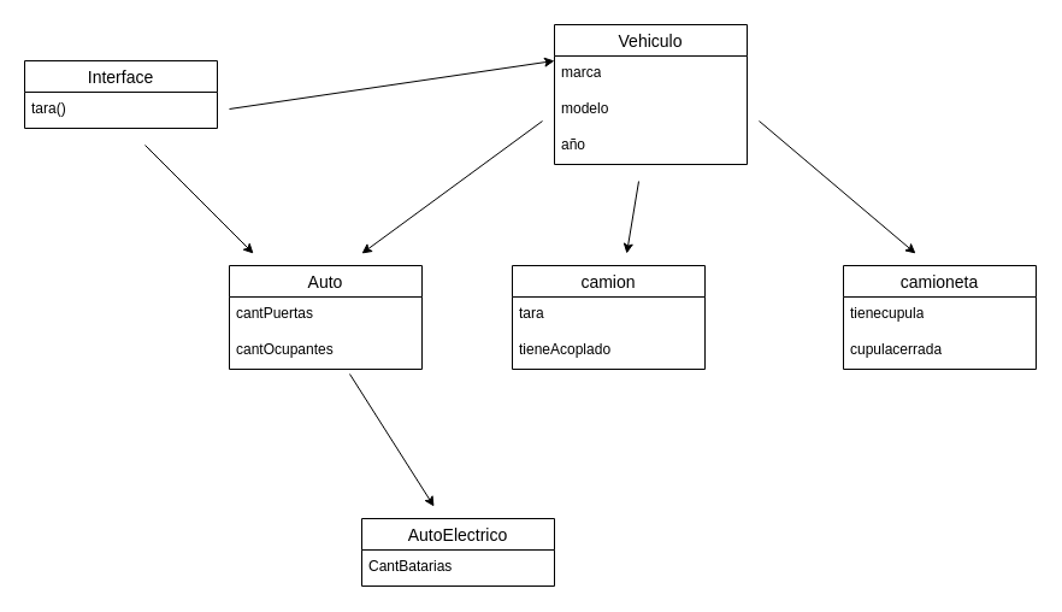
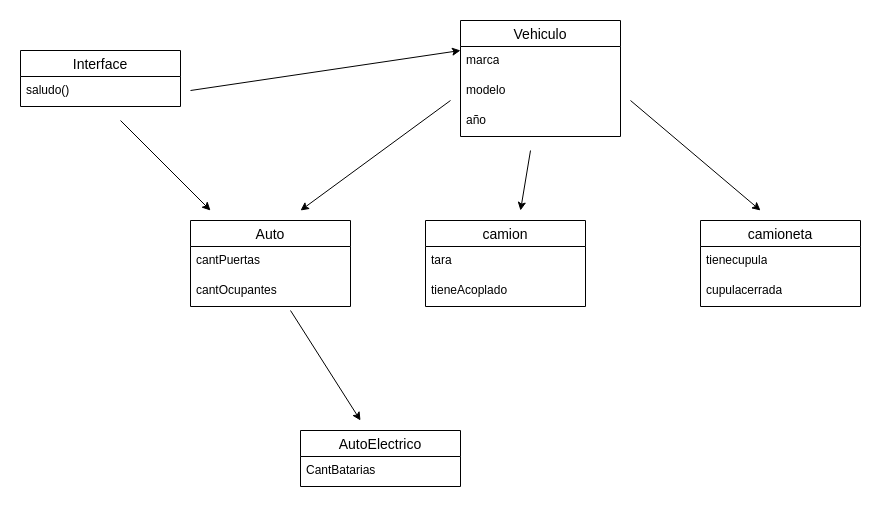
  <mxCell id="0" />
  <mxCell id="1" parent="0" />
  <mxCell id="2" value="Vehiculo" style="swimlane;fontStyle=0;childLayout=stackLayout;horizontal=1;startSize=26;horizontalStack=0;resizeParent=1;resizeParentMax=0;resizeLast=0;collapsible=1;marginBottom=0;align=center;fontSize=14;" vertex="1" parent="1"><mxGeometry x="460" y="20" width="160" height="116" as="geometry" /></mxCell>
  <mxCell id="3" value="marca" style="text;strokeColor=none;fillColor=none;spacingLeft=4;spacingRight=4;overflow=hidden;rotatable=0;points=[[0,0.5],[1,0.5]];portConstraint=eastwest;fontSize=12;whiteSpace=wrap;html=1;" vertex="1" parent="2"><mxGeometry y="26" width="160" height="30" as="geometry" /></mxCell>
  <mxCell id="4" value="modelo" style="text;strokeColor=none;fillColor=none;spacingLeft=4;spacingRight=4;overflow=hidden;rotatable=0;points=[[0,0.5],[1,0.5]];portConstraint=eastwest;fontSize=12;whiteSpace=wrap;html=1;" vertex="1" parent="2"><mxGeometry y="56" width="160" height="30" as="geometry" /></mxCell>
  <mxCell id="5" value="año" style="text;strokeColor=none;fillColor=none;spacingLeft=4;spacingRight=4;overflow=hidden;rotatable=0;points=[[0,0.5],[1,0.5]];portConstraint=eastwest;fontSize=12;whiteSpace=wrap;html=1;" vertex="1" parent="2"><mxGeometry y="86" width="160" height="30" as="geometry" /></mxCell>
  <mxCell id="6" value="Auto" style="swimlane;fontStyle=0;childLayout=stackLayout;horizontal=1;startSize=26;horizontalStack=0;resizeParent=1;resizeParentMax=0;resizeLast=0;collapsible=1;marginBottom=0;align=center;fontSize=14;" vertex="1" parent="1"><mxGeometry x="190" y="220" width="160" height="86" as="geometry" /></mxCell>
  <mxCell id="7" value="cantPuertas" style="text;strokeColor=none;fillColor=none;spacingLeft=4;spacingRight=4;overflow=hidden;rotatable=0;points=[[0,0.5],[1,0.5]];portConstraint=eastwest;fontSize=12;whiteSpace=wrap;html=1;" vertex="1" parent="6"><mxGeometry y="26" width="160" height="30" as="geometry" /></mxCell>
  <mxCell id="8" value="cantOcupantes" style="text;strokeColor=none;fillColor=none;spacingLeft=4;spacingRight=4;overflow=hidden;rotatable=0;points=[[0,0.5],[1,0.5]];portConstraint=eastwest;fontSize=12;whiteSpace=wrap;html=1;" vertex="1" parent="6"><mxGeometry y="56" width="160" height="30" as="geometry" /></mxCell>
  <mxCell id="9" value="" style="endArrow=classic;html=1;rounded=0;" edge="1" parent="1"><mxGeometry width="50" height="50" relative="1" as="geometry"><mxPoint x="450" y="100" as="sourcePoint" /><mxPoint x="300" y="210" as="targetPoint" /></mxGeometry></mxCell>
  <mxCell id="10" value="camion" style="swimlane;fontStyle=0;childLayout=stackLayout;horizontal=1;startSize=26;horizontalStack=0;resizeParent=1;resizeParentMax=0;resizeLast=0;collapsible=1;marginBottom=0;align=center;fontSize=14;" vertex="1" parent="1"><mxGeometry x="425" y="220" width="160" height="86" as="geometry" /></mxCell>
  <mxCell id="11" value="tara" style="text;strokeColor=none;fillColor=none;spacingLeft=4;spacingRight=4;overflow=hidden;rotatable=0;points=[[0,0.5],[1,0.5]];portConstraint=eastwest;fontSize=12;whiteSpace=wrap;html=1;" vertex="1" parent="10"><mxGeometry y="26" width="160" height="30" as="geometry" /></mxCell>
  <mxCell id="12" value="tieneAcoplado" style="text;strokeColor=none;fillColor=none;spacingLeft=4;spacingRight=4;overflow=hidden;rotatable=0;points=[[0,0.5],[1,0.5]];portConstraint=eastwest;fontSize=12;whiteSpace=wrap;html=1;" vertex="1" parent="10"><mxGeometry y="56" width="160" height="30" as="geometry" /></mxCell>
  <mxCell id="13" value="camioneta" style="swimlane;fontStyle=0;childLayout=stackLayout;horizontal=1;startSize=26;horizontalStack=0;resizeParent=1;resizeParentMax=0;resizeLast=0;collapsible=1;marginBottom=0;align=center;fontSize=14;" vertex="1" parent="1"><mxGeometry x="700" y="220" width="160" height="86" as="geometry" /></mxCell>
  <mxCell id="14" value="tienecupula" style="text;strokeColor=none;fillColor=none;spacingLeft=4;spacingRight=4;overflow=hidden;rotatable=0;points=[[0,0.5],[1,0.5]];portConstraint=eastwest;fontSize=12;whiteSpace=wrap;html=1;" vertex="1" parent="13"><mxGeometry y="26" width="160" height="30" as="geometry" /></mxCell>
  <mxCell id="15" value="cupulacerrada" style="text;strokeColor=none;fillColor=none;spacingLeft=4;spacingRight=4;overflow=hidden;rotatable=0;points=[[0,0.5],[1,0.5]];portConstraint=eastwest;fontSize=12;whiteSpace=wrap;html=1;" vertex="1" parent="13"><mxGeometry y="56" width="160" height="30" as="geometry" /></mxCell>
  <mxCell id="16" value="" style="endArrow=classic;html=1;rounded=0;" edge="1" parent="1"><mxGeometry width="50" height="50" relative="1" as="geometry"><mxPoint x="530" y="150" as="sourcePoint" /><mxPoint x="520" y="210" as="targetPoint" /></mxGeometry></mxCell>
  <mxCell id="17" value="" style="endArrow=classic;html=1;rounded=0;" edge="1" parent="1"><mxGeometry width="50" height="50" relative="1" as="geometry"><mxPoint x="630" y="100" as="sourcePoint" /><mxPoint x="760" y="210" as="targetPoint" /></mxGeometry></mxCell>
  <mxCell id="18" value="AutoElectrico" style="swimlane;fontStyle=0;childLayout=stackLayout;horizontal=1;startSize=26;horizontalStack=0;resizeParent=1;resizeParentMax=0;resizeLast=0;collapsible=1;marginBottom=0;align=center;fontSize=14;" vertex="1" parent="1"><mxGeometry x="300" y="430" width="160" height="56" as="geometry" /></mxCell>
  <mxCell id="19" value="CantBatarias" style="text;strokeColor=none;fillColor=none;spacingLeft=4;spacingRight=4;overflow=hidden;rotatable=0;points=[[0,0.5],[1,0.5]];portConstraint=eastwest;fontSize=12;whiteSpace=wrap;html=1;" vertex="1" parent="18"><mxGeometry y="26" width="160" height="30" as="geometry" /></mxCell>
  <mxCell id="20" value="" style="endArrow=classic;html=1;rounded=0;" edge="1" parent="1"><mxGeometry width="50" height="50" relative="1" as="geometry"><mxPoint x="290" y="310" as="sourcePoint" /><mxPoint x="360" y="420" as="targetPoint" /></mxGeometry></mxCell>
  <mxCell id="21" value="Interface" style="swimlane;fontStyle=0;childLayout=stackLayout;horizontal=1;startSize=26;horizontalStack=0;resizeParent=1;resizeParentMax=0;resizeLast=0;collapsible=1;marginBottom=0;align=center;fontSize=14;" vertex="1" parent="1"><mxGeometry x="20" y="50" width="160" height="56" as="geometry" /></mxCell>
- <mxCell id="22" value="tara()" style="text;strokeColor=none;fillColor=none;spacingLeft=4;spacingRight=4;overflow=hidden;rotatable=0;points=[[0,0.5],[1,0.5]];portConstraint=eastwest;fontSize=12;whiteSpace=wrap;html=1;" vertex="1" parent="21"><mxGeometry y="26" width="160" height="30" as="geometry" /></mxCell>
+ <mxCell id="22" value="saludo()" style="text;strokeColor=none;fillColor=none;spacingLeft=4;spacingRight=4;overflow=hidden;rotatable=0;points=[[0,0.5],[1,0.5]];portConstraint=eastwest;fontSize=12;whiteSpace=wrap;html=1;" vertex="1" parent="21"><mxGeometry y="26" width="160" height="30" as="geometry" /></mxCell>
  <mxCell id="23" value="" style="endArrow=classic;html=1;rounded=0;entryX=0;entryY=0.133;entryDx=0;entryDy=0;entryPerimeter=0;" edge="1" parent="1" target="3"><mxGeometry width="50" height="50" relative="1" as="geometry"><mxPoint x="190" y="90" as="sourcePoint" /><mxPoint x="500" y="210" as="targetPoint" /></mxGeometry></mxCell>
  <mxCell id="24" value="" style="endArrow=classic;html=1;rounded=0;" edge="1" parent="1"><mxGeometry width="50" height="50" relative="1" as="geometry"><mxPoint x="120" y="120" as="sourcePoint" /><mxPoint x="210" y="210" as="targetPoint" /></mxGeometry></mxCell>
